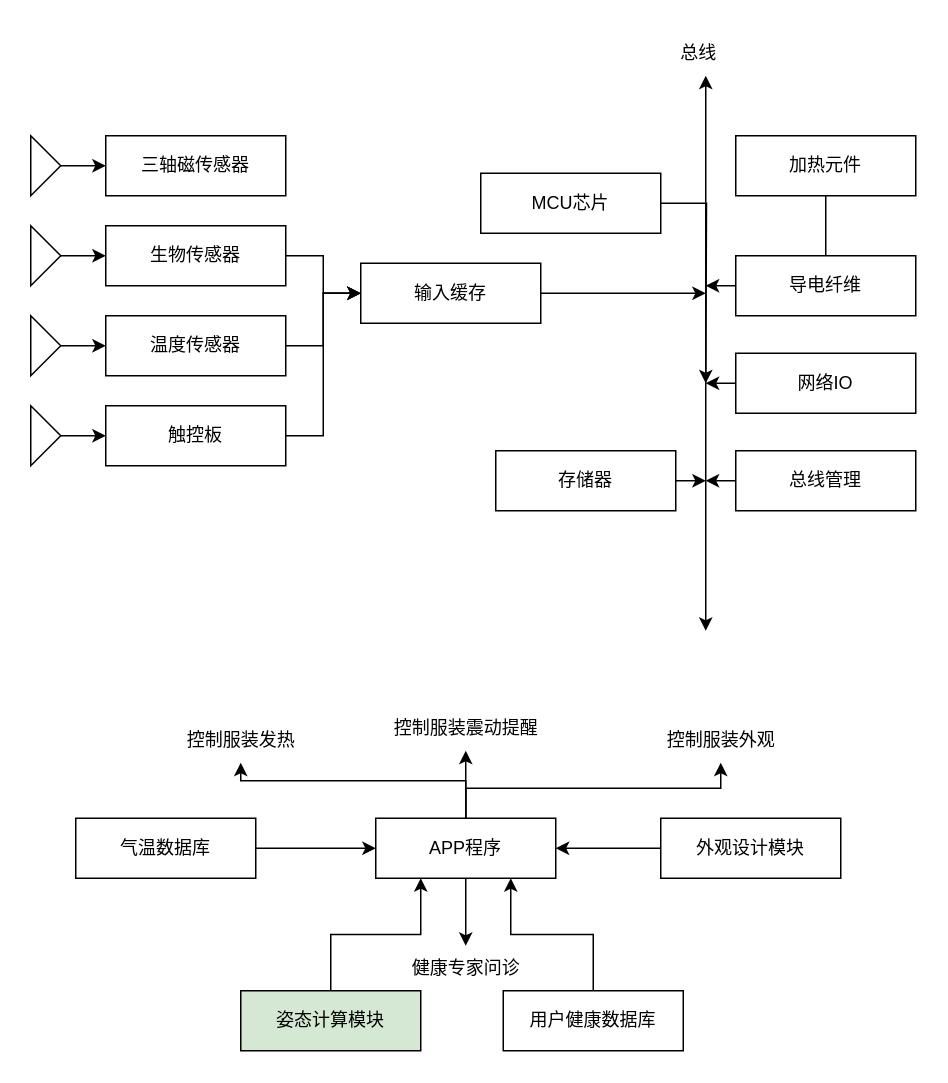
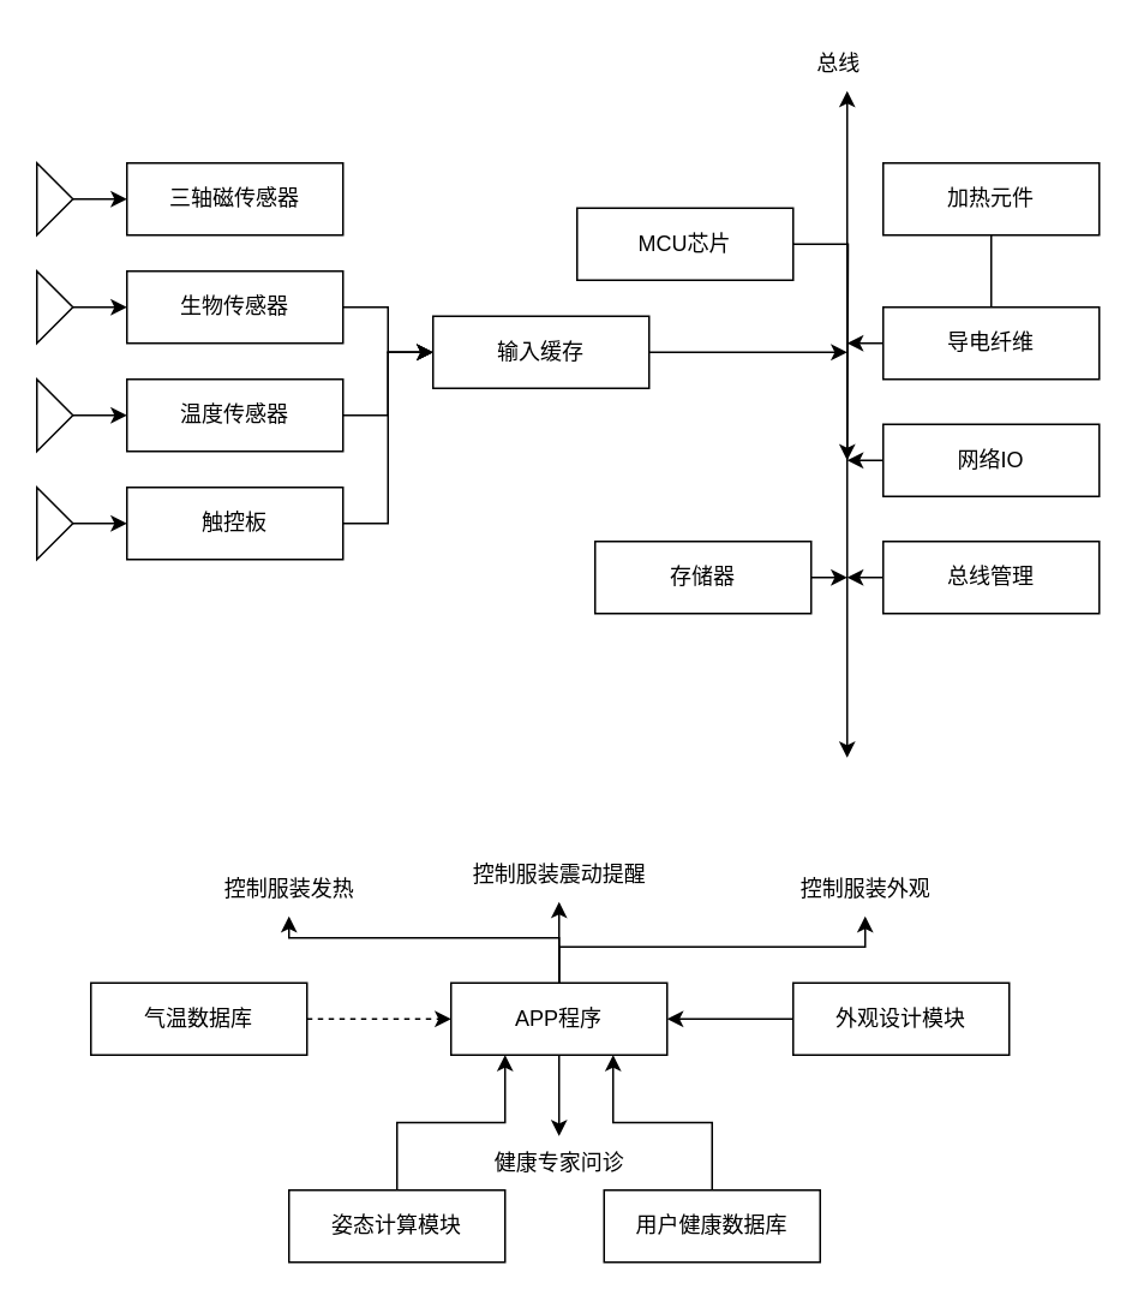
  <mxCell id="0" />
  <mxCell id="1" parent="0" />
  <mxCell id="2" style="edgeStyle=orthogonalEdgeStyle;rounded=0;orthogonalLoop=1;jettySize=auto;html=1;entryX=0;entryY=0.5;entryDx=0;entryDy=0;" edge="1" parent="1" source="3" target="20"><mxGeometry relative="1" as="geometry" /></mxCell>
  <mxCell id="3" value="触控板" style="rounded=0;whiteSpace=wrap;html=1;" vertex="1" parent="1"><mxGeometry x="70" y="270" width="120" height="40" as="geometry" /></mxCell>
  <mxCell id="4" style="edgeStyle=orthogonalEdgeStyle;rounded=0;orthogonalLoop=1;jettySize=auto;html=1;entryX=0;entryY=0.5;entryDx=0;entryDy=0;" edge="1" parent="1" source="5" target="20"><mxGeometry relative="1" as="geometry" /></mxCell>
  <mxCell id="5" value="温度传感器" style="rounded=0;whiteSpace=wrap;html=1;" vertex="1" parent="1"><mxGeometry x="70" y="210" width="120" height="40" as="geometry" /></mxCell>
  <mxCell id="6" style="edgeStyle=orthogonalEdgeStyle;rounded=0;orthogonalLoop=1;jettySize=auto;html=1;" edge="1" parent="1" source="7"><mxGeometry relative="1" as="geometry"><mxPoint x="470" y="320" as="targetPoint" /></mxGeometry></mxCell>
  <mxCell id="7" value="存储器" style="rounded=0;whiteSpace=wrap;html=1;" vertex="1" parent="1"><mxGeometry x="330" y="300" width="120" height="40" as="geometry" /></mxCell>
  <mxCell id="8" style="edgeStyle=orthogonalEdgeStyle;rounded=0;orthogonalLoop=1;jettySize=auto;html=1;" edge="1" parent="1" source="9"><mxGeometry relative="1" as="geometry"><mxPoint x="470" y="320" as="targetPoint" /></mxGeometry></mxCell>
  <mxCell id="9" value="总线管理" style="rounded=0;whiteSpace=wrap;html=1;" vertex="1" parent="1"><mxGeometry x="490" y="300" width="120" height="40" as="geometry" /></mxCell>
  <mxCell id="10" style="edgeStyle=orthogonalEdgeStyle;rounded=0;orthogonalLoop=1;jettySize=auto;html=1;" edge="1" parent="1" source="11"><mxGeometry relative="1" as="geometry"><mxPoint x="470" y="255" as="targetPoint" /></mxGeometry></mxCell>
  <mxCell id="11" value="网络IO" style="rounded=0;whiteSpace=wrap;html=1;" vertex="1" parent="1"><mxGeometry x="490" y="235" width="120" height="40" as="geometry" /></mxCell>
  <mxCell id="12" style="edgeStyle=orthogonalEdgeStyle;rounded=0;orthogonalLoop=1;jettySize=auto;html=1;" edge="1" parent="1" source="13"><mxGeometry relative="1" as="geometry"><mxPoint x="470" y="255" as="targetPoint" /></mxGeometry></mxCell>
  <mxCell id="13" value="MCU芯片" style="rounded=0;whiteSpace=wrap;html=1;" vertex="1" parent="1"><mxGeometry x="320" y="115" width="120" height="40" as="geometry" /></mxCell>
  <mxCell id="14" style="edgeStyle=orthogonalEdgeStyle;rounded=0;orthogonalLoop=1;jettySize=auto;html=1;entryX=0;entryY=0.5;entryDx=0;entryDy=0;" edge="1" parent="1" source="15" target="20"><mxGeometry relative="1" as="geometry" /></mxCell>
  <mxCell id="15" value="生物传感器" style="rounded=0;whiteSpace=wrap;html=1;" vertex="1" parent="1"><mxGeometry x="70" y="150" width="120" height="40" as="geometry" /></mxCell>
  <mxCell id="16" value="&lt;p class=&quot;MsoNormal&quot;&gt;三轴磁传感器&lt;/p&gt;" style="rounded=0;whiteSpace=wrap;html=1;" vertex="1" parent="1"><mxGeometry x="70" y="90" width="120" height="40" as="geometry" /></mxCell>
  <mxCell id="17" style="edgeStyle=orthogonalEdgeStyle;rounded=0;orthogonalLoop=1;jettySize=auto;html=1;entryX=0.5;entryY=0;entryDx=0;entryDy=0;endArrow=none;" edge="1" parent="1" source="18" target="31"><mxGeometry relative="1" as="geometry" /></mxCell>
  <mxCell id="18" value="加热元件" style="rounded=0;whiteSpace=wrap;html=1;" vertex="1" parent="1"><mxGeometry x="490" y="90" width="120" height="40" as="geometry" /></mxCell>
  <mxCell id="19" style="edgeStyle=orthogonalEdgeStyle;rounded=0;orthogonalLoop=1;jettySize=auto;html=1;" edge="1" parent="1" source="20"><mxGeometry relative="1" as="geometry"><mxPoint x="470" y="195" as="targetPoint" /></mxGeometry></mxCell>
  <mxCell id="20" value="输入缓存" style="rounded=0;whiteSpace=wrap;html=1;" vertex="1" parent="1"><mxGeometry x="240" y="175" width="120" height="40" as="geometry" /></mxCell>
  <mxCell id="21" style="edgeStyle=orthogonalEdgeStyle;rounded=0;orthogonalLoop=1;jettySize=auto;html=1;" edge="1" parent="1" source="22" target="16"><mxGeometry relative="1" as="geometry" /></mxCell>
  <mxCell id="22" value="" style="triangle;whiteSpace=wrap;html=1;" vertex="1" parent="1"><mxGeometry x="20" y="90" width="20" height="40" as="geometry" /></mxCell>
  <mxCell id="23" style="edgeStyle=orthogonalEdgeStyle;rounded=0;orthogonalLoop=1;jettySize=auto;html=1;" edge="1" parent="1" source="24" target="15"><mxGeometry relative="1" as="geometry" /></mxCell>
  <mxCell id="24" value="" style="triangle;whiteSpace=wrap;html=1;" vertex="1" parent="1"><mxGeometry x="20" y="150" width="20" height="40" as="geometry" /></mxCell>
  <mxCell id="25" style="edgeStyle=orthogonalEdgeStyle;rounded=0;orthogonalLoop=1;jettySize=auto;html=1;" edge="1" parent="1" source="26" target="5"><mxGeometry relative="1" as="geometry" /></mxCell>
  <mxCell id="26" value="" style="triangle;whiteSpace=wrap;html=1;" vertex="1" parent="1"><mxGeometry x="20" y="210" width="20" height="40" as="geometry" /></mxCell>
  <mxCell id="27" style="edgeStyle=orthogonalEdgeStyle;rounded=0;orthogonalLoop=1;jettySize=auto;html=1;" edge="1" parent="1" source="28" target="3"><mxGeometry relative="1" as="geometry" /></mxCell>
  <mxCell id="28" value="" style="triangle;whiteSpace=wrap;html=1;" vertex="1" parent="1"><mxGeometry x="20" y="270" width="20" height="40" as="geometry" /></mxCell>
  <mxCell id="29" value="" style="endArrow=classic;startArrow=classic;html=1;rounded=0;" edge="1" parent="1"><mxGeometry width="50" height="50" relative="1" as="geometry"><mxPoint x="470" y="420" as="sourcePoint" /><mxPoint x="470" y="50" as="targetPoint" /></mxGeometry></mxCell>
  <mxCell id="30" style="edgeStyle=orthogonalEdgeStyle;rounded=0;orthogonalLoop=1;jettySize=auto;html=1;" edge="1" parent="1" source="31"><mxGeometry relative="1" as="geometry"><mxPoint x="470" y="190" as="targetPoint" /></mxGeometry></mxCell>
  <mxCell id="31" value="导电纤维" style="rounded=0;whiteSpace=wrap;html=1;" vertex="1" parent="1"><mxGeometry x="490" y="170" width="120" height="40" as="geometry" /></mxCell>
  <mxCell id="32" style="edgeStyle=orthogonalEdgeStyle;rounded=0;orthogonalLoop=1;jettySize=auto;html=1;entryX=0.25;entryY=1;entryDx=0;entryDy=0;" edge="1" parent="1" source="33" target="42"><mxGeometry relative="1" as="geometry" /></mxCell>
- <mxCell id="33" value="姿态计算模块" style="rounded=0;whiteSpace=wrap;html=1;fillColor=#d5e8d4;" vertex="1" parent="1"><mxGeometry x="160" y="660" width="120" height="40" as="geometry" /></mxCell>
- <mxCell id="34" style="edgeStyle=orthogonalEdgeStyle;rounded=0;orthogonalLoop=1;jettySize=auto;html=1;" edge="1" parent="1" source="35" target="42"><mxGeometry relative="1" as="geometry" /></mxCell>
+ <mxCell id="33" value="姿态计算模块" style="rounded=0;whiteSpace=wrap;html=1;" vertex="1" parent="1"><mxGeometry x="160" y="660" width="120" height="40" as="geometry" /></mxCell>
+ <mxCell id="34" style="edgeStyle=orthogonalEdgeStyle;rounded=0;orthogonalLoop=1;jettySize=auto;html=1;dashed=1;" edge="1" parent="1" source="35" target="42"><mxGeometry relative="1" as="geometry" /></mxCell>
  <mxCell id="35" value="气温数据库" style="rounded=0;whiteSpace=wrap;html=1;" vertex="1" parent="1"><mxGeometry x="50" y="545" width="120" height="40" as="geometry" /></mxCell>
  <mxCell id="36" style="edgeStyle=orthogonalEdgeStyle;rounded=0;orthogonalLoop=1;jettySize=auto;html=1;entryX=0.75;entryY=1;entryDx=0;entryDy=0;" edge="1" parent="1" source="37" target="42"><mxGeometry relative="1" as="geometry" /></mxCell>
  <mxCell id="37" value="&lt;p class=&quot;MsoNormal&quot;&gt;用户健康数据库&lt;/p&gt;" style="rounded=0;whiteSpace=wrap;html=1;" vertex="1" parent="1"><mxGeometry x="335" y="660" width="120" height="40" as="geometry" /></mxCell>
  <mxCell id="38" style="edgeStyle=orthogonalEdgeStyle;rounded=0;orthogonalLoop=1;jettySize=auto;html=1;" edge="1" parent="1" source="42" target="45"><mxGeometry relative="1" as="geometry"><Array as="points"><mxPoint x="310" y="520" /><mxPoint x="160" y="520" /></Array></mxGeometry></mxCell>
  <mxCell id="39" style="edgeStyle=orthogonalEdgeStyle;rounded=0;orthogonalLoop=1;jettySize=auto;html=1;exitX=0.5;exitY=0;exitDx=0;exitDy=0;" edge="1" parent="1" source="42" target="46"><mxGeometry relative="1" as="geometry"><Array as="points"><mxPoint x="310" y="525" /><mxPoint x="480" y="525" /></Array></mxGeometry></mxCell>
  <mxCell id="40" style="edgeStyle=orthogonalEdgeStyle;rounded=0;orthogonalLoop=1;jettySize=auto;html=1;" edge="1" parent="1" source="42" target="47"><mxGeometry relative="1" as="geometry" /></mxCell>
  <mxCell id="41" style="edgeStyle=orthogonalEdgeStyle;rounded=0;orthogonalLoop=1;jettySize=auto;html=1;" edge="1" parent="1" source="42" target="48"><mxGeometry relative="1" as="geometry" /></mxCell>
  <mxCell id="42" value="APP程序" style="rounded=0;whiteSpace=wrap;html=1;" vertex="1" parent="1"><mxGeometry x="250" y="545" width="120" height="40" as="geometry" /></mxCell>
  <mxCell id="43" style="edgeStyle=orthogonalEdgeStyle;rounded=0;orthogonalLoop=1;jettySize=auto;html=1;entryX=1;entryY=0.5;entryDx=0;entryDy=0;" edge="1" parent="1" source="44" target="42"><mxGeometry relative="1" as="geometry" /></mxCell>
  <mxCell id="44" value="外观设计模块" style="rounded=0;whiteSpace=wrap;html=1;" vertex="1" parent="1"><mxGeometry x="440" y="545" width="120" height="40" as="geometry" /></mxCell>
  <mxCell id="45" value="控制服装发热" style="text;html=1;align=center;verticalAlign=middle;resizable=0;points=[];autosize=1;strokeColor=none;fillColor=none;" vertex="1" parent="1"><mxGeometry x="110" y="478" width="100" height="30" as="geometry" /></mxCell>
  <mxCell id="46" value="控制服装外观" style="text;html=1;align=center;verticalAlign=middle;resizable=0;points=[];autosize=1;strokeColor=none;fillColor=none;" vertex="1" parent="1"><mxGeometry x="430" y="478" width="100" height="30" as="geometry" /></mxCell>
  <mxCell id="47" value="控制服装震动提醒" style="text;html=1;align=center;verticalAlign=middle;resizable=0;points=[];autosize=1;strokeColor=none;fillColor=none;" vertex="1" parent="1"><mxGeometry x="250" y="470" width="120" height="30" as="geometry" /></mxCell>
  <mxCell id="48" value="健康专家问诊" style="text;html=1;align=center;verticalAlign=middle;resizable=0;points=[];autosize=1;strokeColor=none;fillColor=none;" vertex="1" parent="1"><mxGeometry x="260" y="630" width="100" height="30" as="geometry" /></mxCell>
  <mxCell id="49" value="总线" style="text;html=1;align=center;verticalAlign=middle;resizable=0;points=[];autosize=1;strokeColor=none;fillColor=none;" vertex="1" parent="1"><mxGeometry x="440" y="20" width="50" height="30" as="geometry" /></mxCell>
